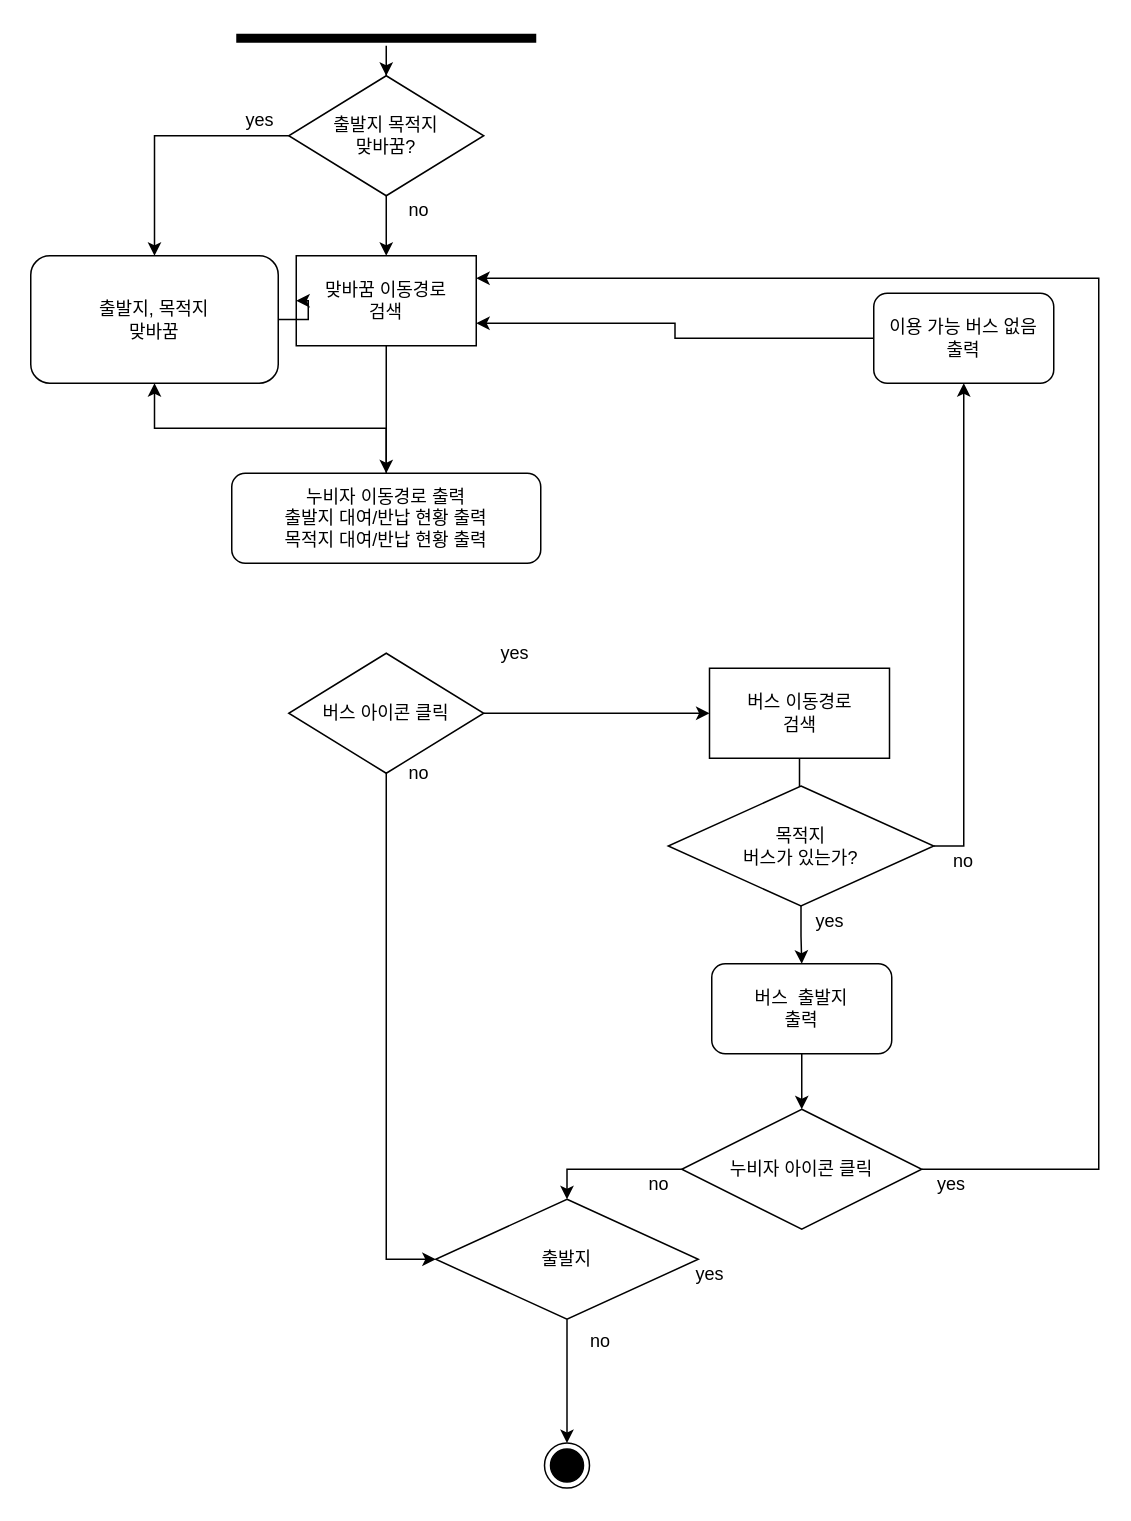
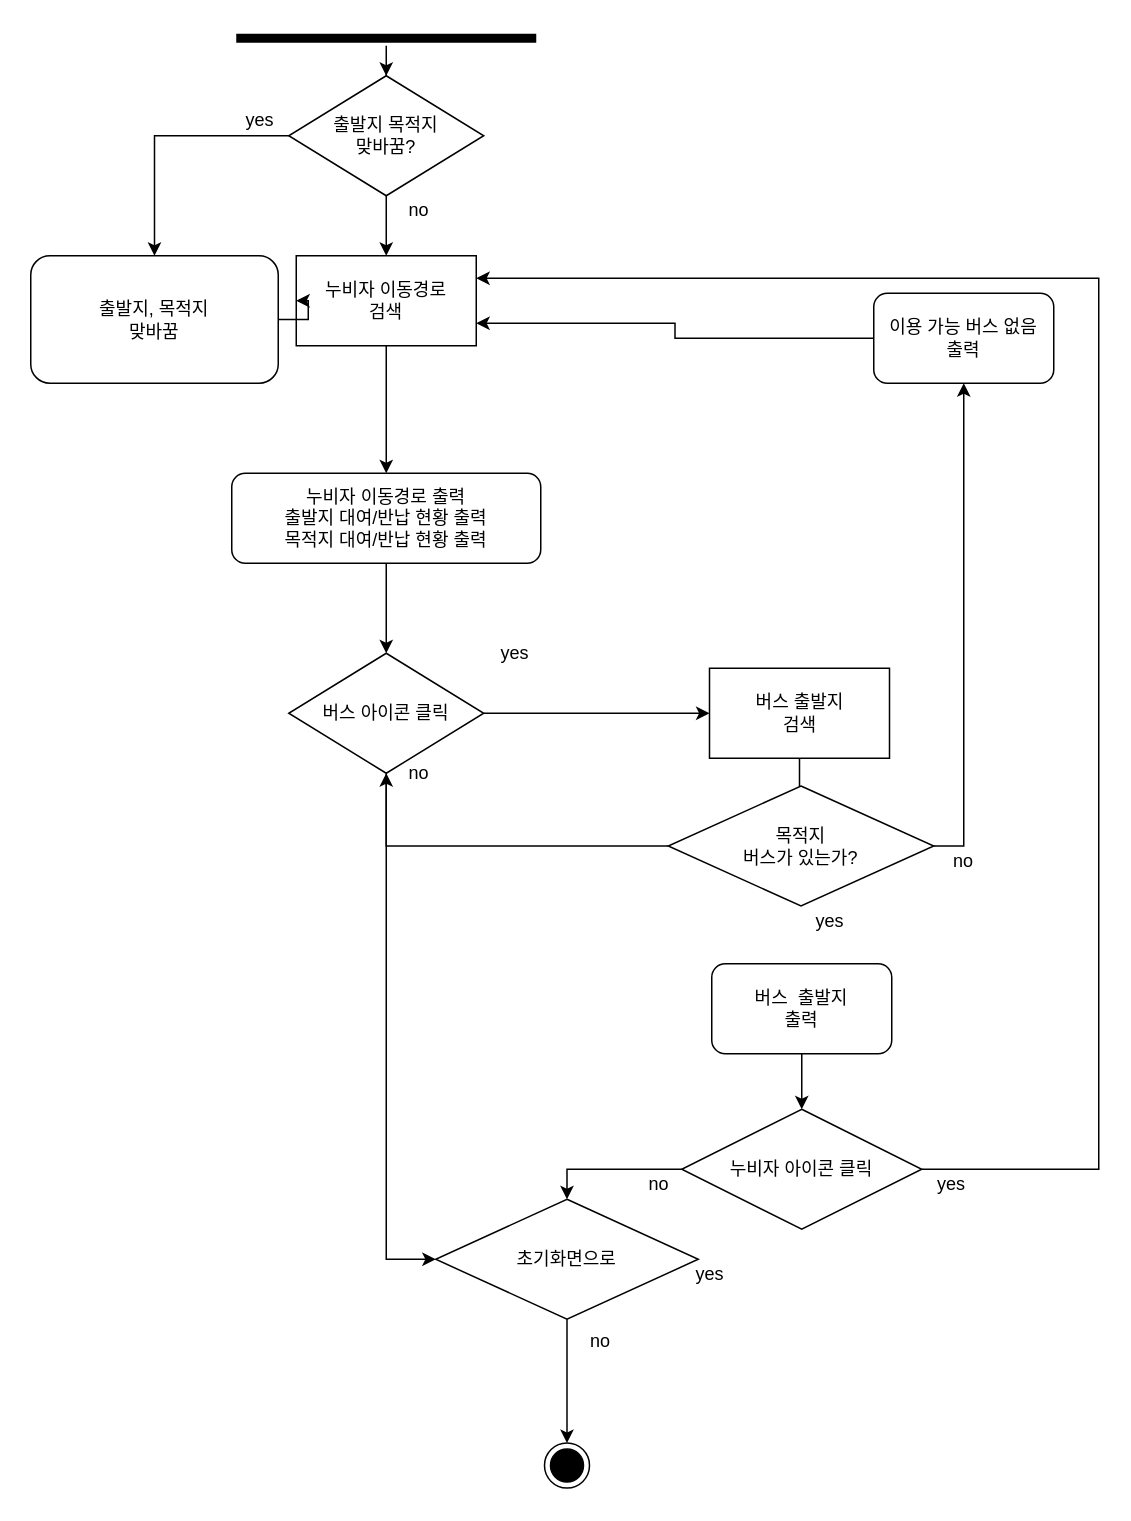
  <mxCell id="0" />
  <mxCell id="1" parent="0" />
  <mxCell id="2" style="edgeStyle=orthogonalEdgeStyle;rounded=0;orthogonalLoop=1;jettySize=auto;html=1;entryX=0.5;entryY=0;entryDx=0;entryDy=0;strokeColor=#000000;exitX=0.5;exitY=1;exitDx=0;exitDy=0;" edge="1" parent="1" source="15" target="6"><mxGeometry relative="1" as="geometry"><mxPoint x="258.5" y="60" as="sourcePoint" /><mxPoint x="258.333" y="97.667" as="targetPoint" /></mxGeometry></mxCell>
  <mxCell id="3" style="edgeStyle=orthogonalEdgeStyle;rounded=0;orthogonalLoop=1;jettySize=auto;html=1;strokeColor=#000000;" edge="1" parent="1" source="4" target="28"><mxGeometry relative="1" as="geometry" /></mxCell>
  <mxCell id="4" value="" style="shape=line;html=1;strokeWidth=6;strokeColor=#000000;" vertex="1" parent="1"><mxGeometry x="157" y="20" width="200" height="10" as="geometry" /></mxCell>
- <mxCell id="5" style="edgeStyle=orthogonalEdgeStyle;rounded=0;orthogonalLoop=1;jettySize=auto;html=1;strokeColor=#000000;" edge="1" parent="1" source="6" target="30"><mxGeometry relative="1" as="geometry" /></mxCell>
+ <mxCell id="5" style="edgeStyle=orthogonalEdgeStyle;rounded=0;orthogonalLoop=1;jettySize=auto;html=1;entryX=0.5;entryY=0;entryDx=0;entryDy=0;strokeColor=#000000;" edge="1" parent="1" source="6" target="11"><mxGeometry relative="1" as="geometry" /></mxCell>
  <mxCell id="6" value="누비자 이동경로 출력&lt;br&gt;출발지 대여/반납 현황 출력&lt;br&gt;목적지 대여/반납 현황 출력" style="rounded=1;whiteSpace=wrap;html=1;" vertex="1" parent="1"><mxGeometry x="154" y="315" width="206" height="60" as="geometry" /></mxCell>
  <mxCell id="7" style="edgeStyle=orthogonalEdgeStyle;rounded=0;orthogonalLoop=1;jettySize=auto;html=1;entryX=0.5;entryY=0;entryDx=0;entryDy=0;strokeColor=#000000;" edge="1" parent="1" source="8" target="14"><mxGeometry relative="1" as="geometry" /></mxCell>
  <mxCell id="8" value="버스&amp;nbsp; 출발지&lt;br&gt;출력" style="rounded=1;whiteSpace=wrap;html=1;" vertex="1" parent="1"><mxGeometry x="474" y="642" width="120" height="60" as="geometry" /></mxCell>
  <mxCell id="9" style="edgeStyle=orthogonalEdgeStyle;rounded=0;orthogonalLoop=1;jettySize=auto;html=1;strokeColor=#000000;entryX=0;entryY=0.5;entryDx=0;entryDy=0;" edge="1" parent="1" source="11" target="17"><mxGeometry relative="1" as="geometry"><mxPoint x="473" y="445" as="targetPoint" /></mxGeometry></mxCell>
  <mxCell id="10" style="edgeStyle=orthogonalEdgeStyle;rounded=0;orthogonalLoop=1;jettySize=auto;html=1;entryX=0;entryY=0.5;entryDx=0;entryDy=0;" edge="1" parent="1" source="11" target="19"><mxGeometry relative="1" as="geometry" /></mxCell>
  <mxCell id="11" value="버스 아이콘 클릭" style="rhombus;whiteSpace=wrap;html=1;strokeColor=#000000;" vertex="1" parent="1"><mxGeometry x="192" y="435" width="130" height="80" as="geometry" /></mxCell>
  <mxCell id="12" style="edgeStyle=orthogonalEdgeStyle;rounded=0;orthogonalLoop=1;jettySize=auto;html=1;entryX=0.5;entryY=0;entryDx=0;entryDy=0;exitX=0;exitY=0.5;exitDx=0;exitDy=0;" edge="1" parent="1" source="14" target="19"><mxGeometry relative="1" as="geometry" /></mxCell>
  <mxCell id="13" style="edgeStyle=orthogonalEdgeStyle;rounded=0;orthogonalLoop=1;jettySize=auto;html=1;entryX=1;entryY=0.25;entryDx=0;entryDy=0;" edge="1" parent="1" source="14" target="15"><mxGeometry relative="1" as="geometry"><Array as="points"><mxPoint x="732" y="779" /><mxPoint x="732" y="185" /></Array></mxGeometry></mxCell>
  <mxCell id="14" value="누비자 아이콘 클릭" style="rhombus;whiteSpace=wrap;html=1;strokeColor=#000000;" vertex="1" parent="1"><mxGeometry x="454" y="739" width="160" height="80" as="geometry" /></mxCell>
- <mxCell id="15" value="맞바꿈 이동경로&lt;br&gt;검색" style="rounded=0;whiteSpace=wrap;html=1;strokeColor=#000000;" vertex="1" parent="1"><mxGeometry x="197" y="170" width="120" height="60" as="geometry" /></mxCell>
+ <mxCell id="15" value="누비자 이동경로&lt;br&gt;검색" style="rounded=0;whiteSpace=wrap;html=1;strokeColor=#000000;" vertex="1" parent="1"><mxGeometry x="197" y="170" width="120" height="60" as="geometry" /></mxCell>
  <mxCell id="16" style="edgeStyle=orthogonalEdgeStyle;rounded=0;orthogonalLoop=1;jettySize=auto;html=1;entryX=0.5;entryY=0;entryDx=0;entryDy=0;" edge="1" parent="1" source="17" target="36"><mxGeometry relative="1" as="geometry" /></mxCell>
- <mxCell id="17" value="버스 이동경로&lt;br&gt;검색" style="rounded=0;whiteSpace=wrap;html=1;strokeColor=#000000;" vertex="1" parent="1"><mxGeometry x="472.5" y="445" width="120" height="60" as="geometry" /></mxCell>
+ <mxCell id="17" value="버스 출발지&lt;br&gt;검색" style="rounded=0;whiteSpace=wrap;html=1;strokeColor=#000000;" vertex="1" parent="1"><mxGeometry x="472.5" y="445" width="120" height="60" as="geometry" /></mxCell>
  <mxCell id="18" style="edgeStyle=orthogonalEdgeStyle;rounded=0;orthogonalLoop=1;jettySize=auto;html=1;strokeColor=#000000;entryX=0.5;entryY=0;entryDx=0;entryDy=0;" edge="1" parent="1" source="19" target="20"><mxGeometry relative="1" as="geometry"><mxPoint x="344.5" y="1180" as="targetPoint" /></mxGeometry></mxCell>
- <mxCell id="19" value="출발지" style="rhombus;whiteSpace=wrap;html=1;strokeColor=#000000;" vertex="1" parent="1"><mxGeometry x="290" y="799" width="175" height="80" as="geometry" /></mxCell>
+ <mxCell id="19" value="초기화면으로" style="rhombus;whiteSpace=wrap;html=1;strokeColor=#000000;" vertex="1" parent="1"><mxGeometry x="290" y="799" width="175" height="80" as="geometry" /></mxCell>
  <mxCell id="20" value="" style="ellipse;html=1;shape=endState;fillColor=#000000;strokeColor=#000000;" vertex="1" parent="1"><mxGeometry x="362.5" y="961.5" width="30" height="30" as="geometry" /></mxCell>
  <mxCell id="21" value="yes" style="text;html=1;strokeColor=none;fillColor=none;align=center;verticalAlign=middle;whiteSpace=wrap;rounded=0;" vertex="1" parent="1"><mxGeometry x="614" y="779" width="40" height="20" as="geometry" /></mxCell>
  <mxCell id="22" value="yes" style="text;html=1;strokeColor=none;fillColor=none;align=center;verticalAlign=middle;whiteSpace=wrap;rounded=0;" vertex="1" parent="1"><mxGeometry x="453" y="839" width="40" height="20" as="geometry" /></mxCell>
  <mxCell id="23" value="yes" style="text;html=1;strokeColor=none;fillColor=none;align=center;verticalAlign=middle;whiteSpace=wrap;rounded=0;" vertex="1" parent="1"><mxGeometry x="322.5" y="425" width="40" height="20" as="geometry" /></mxCell>
  <mxCell id="24" value="no" style="text;html=1;strokeColor=none;fillColor=none;align=center;verticalAlign=middle;whiteSpace=wrap;rounded=0;" vertex="1" parent="1"><mxGeometry x="379.5" y="884" width="40" height="20" as="geometry" /></mxCell>
  <mxCell id="25" value="no" style="text;html=1;strokeColor=none;fillColor=none;align=center;verticalAlign=middle;whiteSpace=wrap;rounded=0;" vertex="1" parent="1"><mxGeometry x="258.5" y="505" width="40" height="20" as="geometry" /></mxCell>
  <mxCell id="26" style="edgeStyle=orthogonalEdgeStyle;rounded=0;orthogonalLoop=1;jettySize=auto;html=1;entryX=0.5;entryY=0;entryDx=0;entryDy=0;strokeColor=#000000;" edge="1" parent="1" source="28" target="15"><mxGeometry relative="1" as="geometry" /></mxCell>
  <mxCell id="27" style="edgeStyle=orthogonalEdgeStyle;rounded=0;orthogonalLoop=1;jettySize=auto;html=1;entryX=0.5;entryY=0;entryDx=0;entryDy=0;strokeColor=#000000;" edge="1" parent="1" source="28" target="30"><mxGeometry relative="1" as="geometry" /></mxCell>
  <mxCell id="28" value="출발지 목적지&lt;br&gt;맞바꿈?" style="rhombus;whiteSpace=wrap;html=1;strokeColor=#000000;" vertex="1" parent="1"><mxGeometry x="192" y="50" width="130" height="80" as="geometry" /></mxCell>
  <mxCell id="29" style="edgeStyle=orthogonalEdgeStyle;rounded=0;orthogonalLoop=1;jettySize=auto;html=1;entryX=0;entryY=0.5;entryDx=0;entryDy=0;strokeColor=#000000;" edge="1" parent="1" source="30" target="15"><mxGeometry relative="1" as="geometry" /></mxCell>
  <mxCell id="30" value="출발지, 목적지&lt;br&gt;맞바꿈" style="rounded=1;whiteSpace=wrap;html=1;strokeColor=#000000;" vertex="1" parent="1"><mxGeometry x="20" y="170" width="165" height="85" as="geometry" /></mxCell>
  <mxCell id="31" value="yes" style="text;html=1;strokeColor=none;fillColor=none;align=center;verticalAlign=middle;whiteSpace=wrap;rounded=0;" vertex="1" parent="1"><mxGeometry x="152.5" y="70" width="40" height="20" as="geometry" /></mxCell>
  <mxCell id="32" value="no" style="text;html=1;strokeColor=none;fillColor=none;align=center;verticalAlign=middle;whiteSpace=wrap;rounded=0;" vertex="1" parent="1"><mxGeometry x="258.5" y="130" width="40" height="20" as="geometry" /></mxCell>
  <mxCell id="33" value="no" style="text;html=1;strokeColor=none;fillColor=none;align=center;verticalAlign=middle;whiteSpace=wrap;rounded=0;" vertex="1" parent="1"><mxGeometry x="418.5" y="779" width="40" height="20" as="geometry" /></mxCell>
- <mxCell id="34" style="edgeStyle=orthogonalEdgeStyle;rounded=0;orthogonalLoop=1;jettySize=auto;html=1;entryX=0.5;entryY=0;entryDx=0;entryDy=0;" edge="1" parent="1" source="36" target="8"><mxGeometry relative="1" as="geometry" /></mxCell>
+ <mxCell id="34" style="edgeStyle=orthogonalEdgeStyle;rounded=0;orthogonalLoop=1;jettySize=auto;html=1;" edge="1" parent="1" source="36" target="11"><mxGeometry relative="1" as="geometry" /></mxCell>
  <mxCell id="35" style="edgeStyle=orthogonalEdgeStyle;rounded=0;orthogonalLoop=1;jettySize=auto;html=1;entryX=0.5;entryY=1;entryDx=0;entryDy=0;" edge="1" parent="1" source="36" target="40"><mxGeometry relative="1" as="geometry"><Array as="points"><mxPoint x="642" y="506.5" /><mxPoint x="642" y="285" /></Array></mxGeometry></mxCell>
  <mxCell id="36" value="목적지 &lt;br&gt;버스가 있는가?" style="rhombus;whiteSpace=wrap;html=1;strokeColor=#000000;" vertex="1" parent="1"><mxGeometry x="445" y="523.5" width="177" height="80" as="geometry" /></mxCell>
  <mxCell id="37" value="yes" style="text;html=1;strokeColor=none;fillColor=none;align=center;verticalAlign=middle;whiteSpace=wrap;rounded=0;" vertex="1" parent="1"><mxGeometry x="533" y="603.5" width="40" height="20" as="geometry" /></mxCell>
  <mxCell id="38" value="no" style="text;html=1;strokeColor=none;fillColor=none;align=center;verticalAlign=middle;whiteSpace=wrap;rounded=0;" vertex="1" parent="1"><mxGeometry x="622" y="563.5" width="40" height="20" as="geometry" /></mxCell>
  <mxCell id="39" style="edgeStyle=orthogonalEdgeStyle;rounded=0;orthogonalLoop=1;jettySize=auto;html=1;entryX=1;entryY=0.75;entryDx=0;entryDy=0;" edge="1" parent="1" source="40" target="15"><mxGeometry relative="1" as="geometry" /></mxCell>
  <mxCell id="40" value="이용 가능 버스 없음&lt;br&gt;출력" style="rounded=1;whiteSpace=wrap;html=1;" vertex="1" parent="1"><mxGeometry x="582" y="195" width="120" height="60" as="geometry" /></mxCell>
